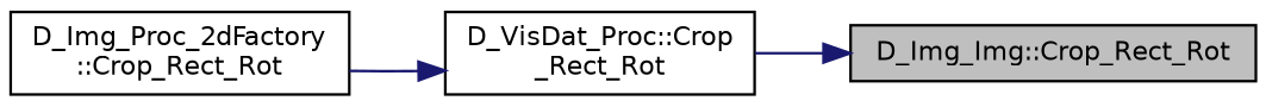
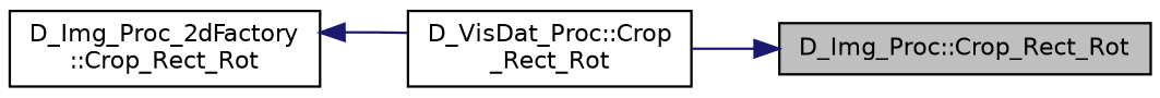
  digraph {
    rankdir=RL
    node [color=black fillcolor=white fontname=Helvetica fontsize=10 shape=record style=filled]
    edge [color=midnightblue dir=back fontname=Helvetica fontsize=10 labelfontname=Helvetica labelfontsize=10 style=solid]
-   n1 [fillcolor=grey75 fontcolor=black height=0.2 label="D_Img_Img::Crop_Rect_Rot" width=0.4]
+   n1 [fillcolor=grey75 fontcolor=black height=0.2 label="D_Img_Proc::Crop_Rect_Rot" width=0.4]
    n2 [height=0.2 label="D_VisDat_Proc::Crop\l_Rect_Rot" width=0.4]
    n3 [height=0.2 label="D_Img_Proc_2dFactory\l::Crop_Rect_Rot" width=0.4]
    n1 -> n2
-   n2 -> n3
+   n3 -> n2
  }
